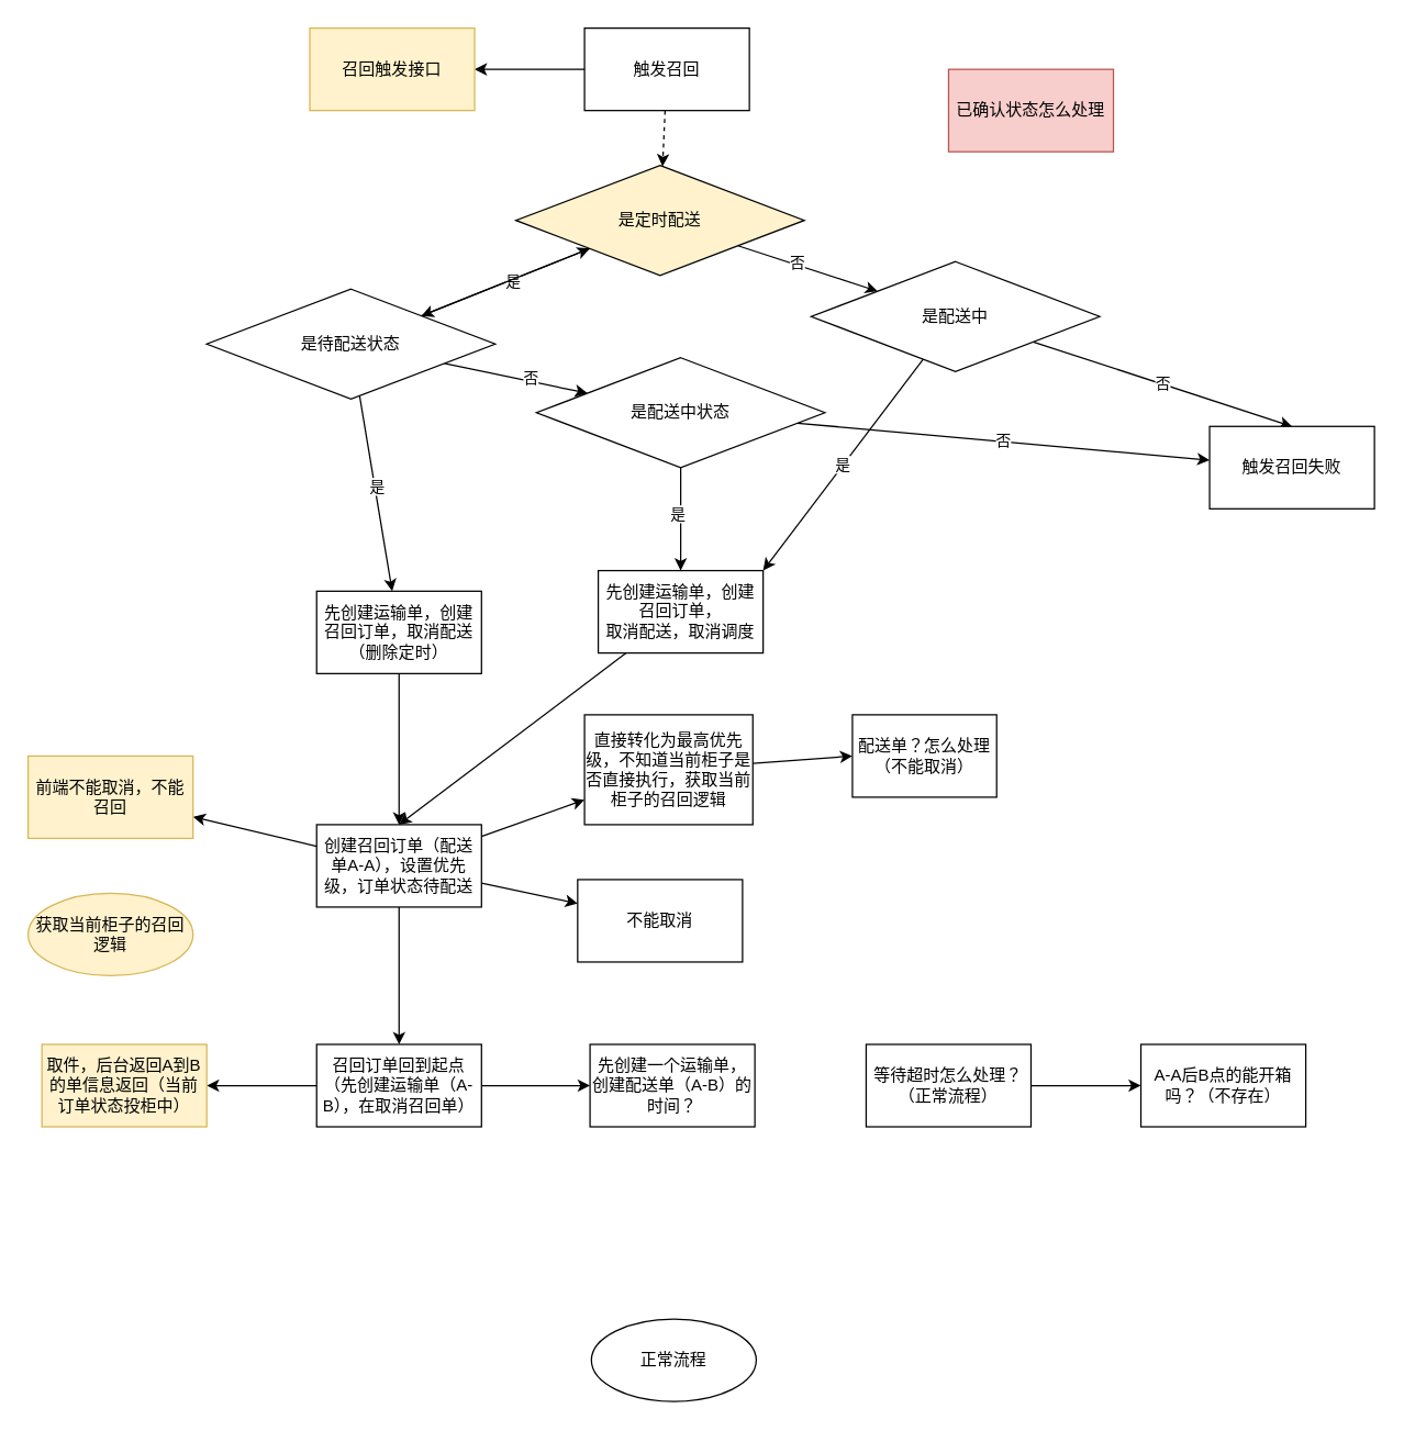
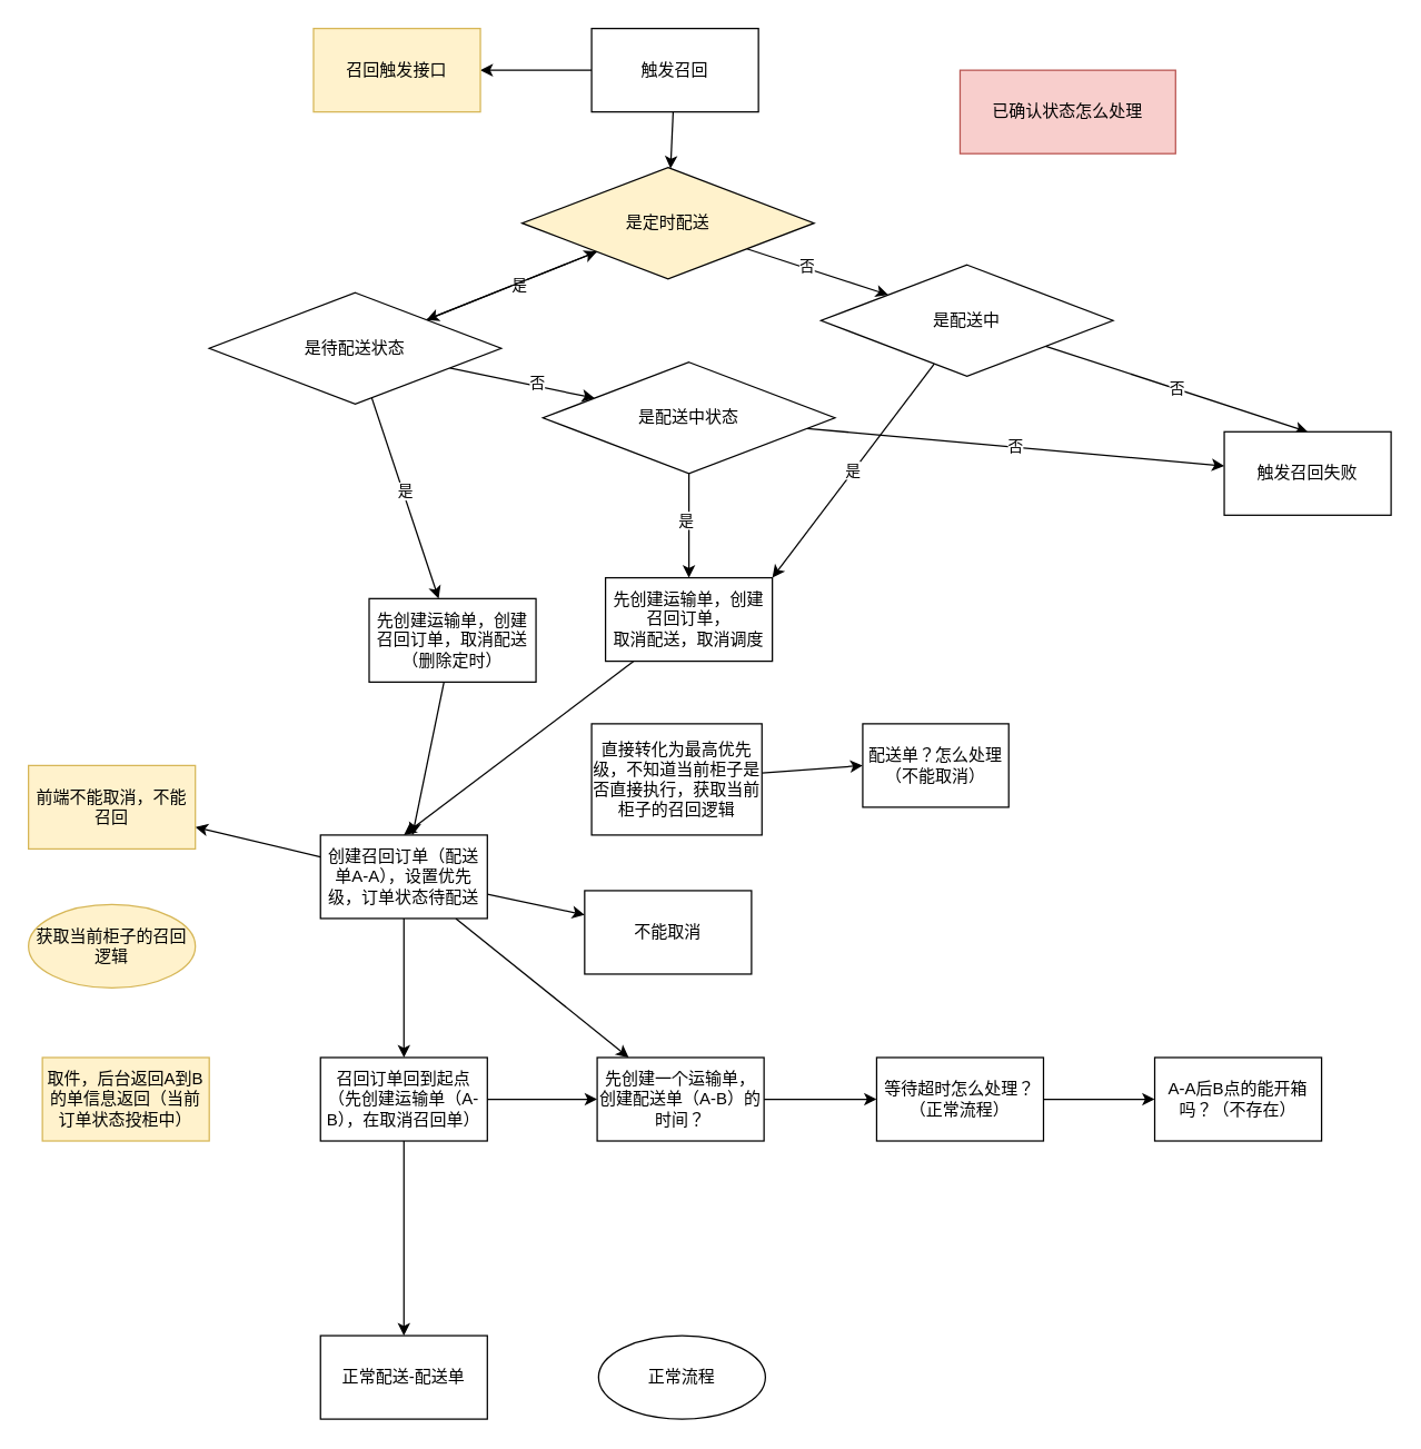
  <mxCell id="0" />
  <mxCell id="1" parent="0" />
- <mxCell id="2" value="" style="edgeStyle=none;html=1;dashed=1;" parent="1" source="4" target="9" edge="1"><mxGeometry relative="1" as="geometry" /></mxCell>
+ <mxCell id="2" value="" style="edgeStyle=none;html=1;" parent="1" source="4" target="9" edge="1"><mxGeometry relative="1" as="geometry" /></mxCell>
  <mxCell id="3" value="" style="edgeStyle=none;html=1;" parent="1" source="4" target="48" edge="1"><mxGeometry relative="1" as="geometry" /></mxCell>
  <mxCell id="4" value="触发召回" style="whiteSpace=wrap;html=1;" parent="1" vertex="1"><mxGeometry x="425" y="20" width="120" height="60" as="geometry" /></mxCell>
  <mxCell id="5" value="" style="edgeStyle=none;html=1;" parent="1" source="9" target="15" edge="1"><mxGeometry relative="1" as="geometry" /></mxCell>
  <mxCell id="6" value="是" style="edgeLabel;html=1;align=center;verticalAlign=middle;resizable=0;points=[];" parent="5" vertex="1" connectable="0"><mxGeometry x="-0.075" y="2" relative="1" as="geometry"><mxPoint as="offset" /></mxGeometry></mxCell>
  <mxCell id="7" value="" style="edgeStyle=none;html=1;" parent="1" source="9" target="20" edge="1"><mxGeometry relative="1" as="geometry" /></mxCell>
  <mxCell id="8" value="否" style="edgeLabel;html=1;align=center;verticalAlign=middle;resizable=0;points=[];" parent="7" vertex="1" connectable="0"><mxGeometry x="-0.175" y="2" relative="1" as="geometry"><mxPoint as="offset" /></mxGeometry></mxCell>
  <mxCell id="9" value="是定时配送" style="rhombus;whiteSpace=wrap;html=1;fillColor=#fff2cc;" parent="1" vertex="1"><mxGeometry x="375" y="120" width="210" height="80" as="geometry" /></mxCell>
  <mxCell id="10" value="" style="edgeStyle=none;html=1;" parent="1" source="15" target="17" edge="1"><mxGeometry relative="1" as="geometry" /></mxCell>
  <mxCell id="11" value="是" style="edgeLabel;html=1;align=center;verticalAlign=middle;resizable=0;points=[];" parent="10" vertex="1" connectable="0"><mxGeometry x="-0.067" y="1" relative="1" as="geometry"><mxPoint as="offset" /></mxGeometry></mxCell>
  <mxCell id="12" value="" style="edgeStyle=none;html=1;" parent="1" source="15" target="9" edge="1"><mxGeometry relative="1" as="geometry" /></mxCell>
  <mxCell id="13" value="" style="edgeStyle=none;html=1;" parent="1" source="15" target="24" edge="1"><mxGeometry relative="1" as="geometry" /></mxCell>
  <mxCell id="14" value="否" style="edgeLabel;html=1;align=center;verticalAlign=middle;resizable=0;points=[];" parent="13" vertex="1" connectable="0"><mxGeometry x="0.18" y="3" relative="1" as="geometry"><mxPoint as="offset" /></mxGeometry></mxCell>
  <mxCell id="15" value="是待配送状态" style="rhombus;whiteSpace=wrap;html=1;" parent="1" vertex="1"><mxGeometry x="150" y="210" width="210" height="80" as="geometry" /></mxCell>
  <mxCell id="16" value="" style="edgeStyle=none;html=1;" parent="1" source="17" target="32" edge="1"><mxGeometry relative="1" as="geometry" /></mxCell>
- <mxCell id="17" value="先创建运输单，创建召回订单，取消配送（删除定时）" style="whiteSpace=wrap;html=1;" parent="1" vertex="1"><mxGeometry x="230" y="430" width="120" height="60" as="geometry" /></mxCell>
+ <mxCell id="17" value="先创建运输单，创建召回订单，取消配送（删除定时）" style="whiteSpace=wrap;html=1;" parent="1" vertex="1"><mxGeometry x="265" y="430" width="120" height="60" as="geometry" /></mxCell>
  <mxCell id="18" value="否" style="edgeStyle=none;html=1;entryX=0.5;entryY=0;entryDx=0;entryDy=0;" parent="1" source="20" target="27" edge="1"><mxGeometry relative="1" as="geometry" /></mxCell>
  <mxCell id="19" value="是" style="edgeStyle=none;html=1;entryX=1;entryY=0;entryDx=0;entryDy=0;" parent="1" source="20" target="26" edge="1"><mxGeometry relative="1" as="geometry" /></mxCell>
  <mxCell id="20" value="是配送中" style="rhombus;whiteSpace=wrap;html=1;" parent="1" vertex="1"><mxGeometry x="590" y="190" width="210" height="80" as="geometry" /></mxCell>
  <mxCell id="21" value="" style="edgeStyle=none;html=1;" parent="1" source="24" target="26" edge="1"><mxGeometry relative="1" as="geometry" /></mxCell>
  <mxCell id="22" value="是" style="edgeLabel;html=1;align=center;verticalAlign=middle;resizable=0;points=[];" parent="21" vertex="1" connectable="0"><mxGeometry x="-0.111" y="-3" relative="1" as="geometry"><mxPoint as="offset" /></mxGeometry></mxCell>
  <mxCell id="23" value="否" style="edgeStyle=none;html=1;" parent="1" source="24" target="27" edge="1"><mxGeometry relative="1" as="geometry" /></mxCell>
  <mxCell id="24" value="是配送中状态" style="rhombus;whiteSpace=wrap;html=1;" parent="1" vertex="1"><mxGeometry x="390" y="260" width="210" height="80" as="geometry" /></mxCell>
  <mxCell id="25" style="edgeStyle=none;html=1;entryX=0.5;entryY=0;entryDx=0;entryDy=0;" parent="1" source="26" target="32" edge="1"><mxGeometry relative="1" as="geometry" /></mxCell>
  <mxCell id="26" value="先创建运输单，创建召回订单，&lt;br&gt;取消配送，取消调度" style="whiteSpace=wrap;html=1;" parent="1" vertex="1"><mxGeometry x="435" y="415" width="120" height="60" as="geometry" /></mxCell>
  <mxCell id="27" value="触发召回失败" style="whiteSpace=wrap;html=1;" parent="1" vertex="1"><mxGeometry x="880" y="310" width="120" height="60" as="geometry" /></mxCell>
  <mxCell id="28" value="" style="edgeStyle=none;html=1;" parent="1" source="32" target="36" edge="1"><mxGeometry relative="1" as="geometry" /></mxCell>
- <mxCell id="29" value="" style="edgeStyle=none;html=1;" parent="1" source="32" target="39" edge="1"><mxGeometry relative="1" as="geometry" /></mxCell>
+ <mxCell id="29" value="" style="edgeStyle=none;html=1;" parent="1" source="32" target="42" edge="1"><mxGeometry relative="1" as="geometry" /></mxCell>
  <mxCell id="30" value="" style="edgeStyle=none;html=1;" parent="1" source="32" target="47" edge="1"><mxGeometry relative="1" as="geometry" /></mxCell>
  <mxCell id="31" value="" style="edgeStyle=none;html=1;" parent="1" source="32" target="49" edge="1"><mxGeometry relative="1" as="geometry" /></mxCell>
  <mxCell id="32" value="创建召回订单（配送单A-A），设置优先级，订单状态待配送" style="whiteSpace=wrap;html=1;" parent="1" vertex="1"><mxGeometry x="230" y="600" width="120" height="60" as="geometry" /></mxCell>
+ <mxCell id="33" value="" style="edgeStyle=none;html=1;" parent="1" source="36" target="37" edge="1"><mxGeometry relative="1" as="geometry" /></mxCell>
  <mxCell id="34" value="" style="edgeStyle=none;html=1;" parent="1" source="36" target="42" edge="1"><mxGeometry relative="1" as="geometry" /></mxCell>
- <mxCell id="35" value="" style="edgeStyle=none;html=1;" parent="1" source="36" target="50" edge="1"><mxGeometry relative="1" as="geometry" /></mxCell>
  <mxCell id="36" value="召回订单回到起点（先创建运输单（A-B），在取消召回单）" style="whiteSpace=wrap;html=1;" parent="1" vertex="1"><mxGeometry x="230" y="760" width="120" height="60" as="geometry" /></mxCell>
+ <mxCell id="37" value="正常配送-配送单" style="whiteSpace=wrap;html=1;" parent="1" vertex="1"><mxGeometry x="230" y="960" width="120" height="60" as="geometry" /></mxCell>
  <mxCell id="38" style="edgeStyle=none;html=1;entryX=0;entryY=0.5;entryDx=0;entryDy=0;" parent="1" source="39" target="40" edge="1"><mxGeometry relative="1" as="geometry" /></mxCell>
  <mxCell id="39" value="直接转化为最高优先级，不知道当前柜子是否直接执行，获取当前柜子的召回逻辑" style="whiteSpace=wrap;html=1;" parent="1" vertex="1"><mxGeometry x="425" y="520" width="122.5" height="80" as="geometry" /></mxCell>
  <mxCell id="40" value="配送单？怎么处理（不能取消）" style="whiteSpace=wrap;html=1;" parent="1" vertex="1"><mxGeometry x="620" y="520" width="105" height="60" as="geometry" /></mxCell>
+ <mxCell id="41" value="" style="edgeStyle=none;html=1;" parent="1" source="42" target="44" edge="1"><mxGeometry relative="1" as="geometry" /></mxCell>
  <mxCell id="42" value="先创建一个运输单，创建配送单（A-B）的时间？" style="whiteSpace=wrap;html=1;" parent="1" vertex="1"><mxGeometry x="429" y="760" width="120" height="60" as="geometry" /></mxCell>
  <mxCell id="43" value="" style="edgeStyle=none;html=1;" parent="1" source="44" target="45" edge="1"><mxGeometry relative="1" as="geometry" /></mxCell>
  <mxCell id="44" value="等待超时怎么处理？（正常流程）" style="whiteSpace=wrap;html=1;" parent="1" vertex="1"><mxGeometry x="630" y="760" width="120" height="60" as="geometry" /></mxCell>
  <mxCell id="45" value="A-A后B点的能开箱吗？（不存在）" style="whiteSpace=wrap;html=1;" parent="1" vertex="1"><mxGeometry x="830" y="760" width="120" height="60" as="geometry" /></mxCell>
  <mxCell id="46" value="正常流程" style="ellipse;whiteSpace=wrap;html=1;" parent="1" vertex="1"><mxGeometry x="430" y="960" width="120" height="60" as="geometry" /></mxCell>
  <mxCell id="47" value="不能取消" style="whiteSpace=wrap;html=1;" parent="1" vertex="1"><mxGeometry x="420" y="640" width="120" height="60" as="geometry" /></mxCell>
  <mxCell id="48" value="召回触发接口" style="whiteSpace=wrap;html=1;fillColor=#fff2cc;strokeColor=#d6b656;" parent="1" vertex="1"><mxGeometry x="225" y="20" width="120" height="60" as="geometry" /></mxCell>
  <mxCell id="49" value="前端不能取消，不能召回" style="whiteSpace=wrap;html=1;fillColor=#fff2cc;strokeColor=#d6b656;" parent="1" vertex="1"><mxGeometry x="20" y="550" width="120" height="60" as="geometry" /></mxCell>
  <mxCell id="50" value="取件，后台返回A到B的单信息返回（当前订单状态投柜中）" style="whiteSpace=wrap;html=1;fillColor=#fff2cc;strokeColor=#d6b656;" parent="1" vertex="1"><mxGeometry x="30" y="760" width="120" height="60" as="geometry" /></mxCell>
  <mxCell id="51" value="获取当前柜子的召回逻辑" style="ellipse;whiteSpace=wrap;html=1;fillColor=#fff2cc;strokeColor=#d6b656;" parent="1" vertex="1"><mxGeometry x="20" y="650" width="120" height="60" as="geometry" /></mxCell>
- <mxCell id="52" value="已确认状态怎么处理" style="whiteSpace=wrap;html=1;fillColor=#f8cecc;strokeColor=#b85450;" vertex="1" parent="1"><mxGeometry x="690" y="50" width="120" height="60" as="geometry" /></mxCell>
+ <mxCell id="52" value="已确认状态怎么处理" style="whiteSpace=wrap;html=1;fillColor=#f8cecc;strokeColor=#b85450;" vertex="1" parent="1"><mxGeometry x="690" y="50" width="155" height="60" as="geometry" /></mxCell>
